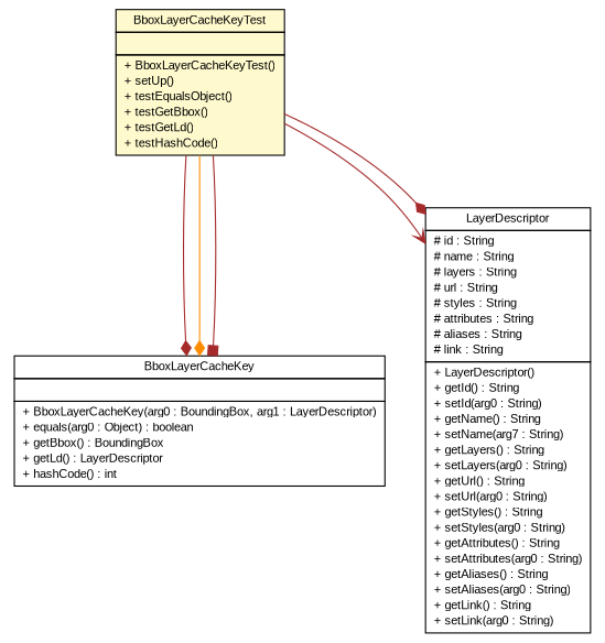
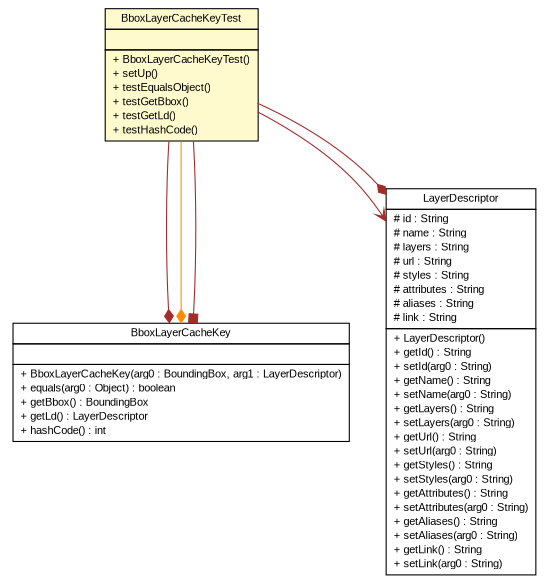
  digraph {
    nodesep=0.25
    ranksep=0.5
    node [fontcolor=black fontname=arial fontsize=10.0 shape=plaintext]
    edge [arrowhead=diamond color=brown fontcolor=black fontname=arial fontsize=10.0 headport=p labelfontname=arial labelfontsize=10 tailport=p]
    n1 [label=<<table title="nl.mineleni.cbsviewer.servlet.wms.cache.BboxLayerCacheKeyTest" border="0" cellborder="1" cellspacing="0" cellpadding="2" port="p" bgcolor="lemonChiffon" href="./BboxLayerCacheKeyTest.html"> 		<tr><td><table border="0" cellspacing="0" cellpadding="1"> <tr><td align="center" balign="center"> BboxLayerCacheKeyTest </td></tr> 		</table></td></tr> 		<tr><td><table border="0" cellspacing="0" cellpadding="1"> <tr><td align="left" balign="left">  </td></tr> 		</table></td></tr> 		<tr><td><table border="0" cellspacing="0" cellpadding="1"> <tr><td align="left" balign="left"> + BboxLayerCacheKeyTest() </td></tr> <tr><td align="left" balign="left"> + setUp() </td></tr> <tr><td align="left" balign="left"> + testEqualsObject() </td></tr> <tr><td align="left" balign="left"> + testGetBbox() </td></tr> <tr><td align="left" balign="left"> + testGetLd() </td></tr> <tr><td align="left" balign="left"> + testHashCode() </td></tr> 		</table></td></tr> 		</table>>]
    n2 [label=<<table title="nl.mineleni.cbsviewer.servlet.wms.cache.BboxLayerCacheKey" border="0" cellborder="1" cellspacing="0" cellpadding="2" port="p"> 		<tr><td><table border="0" cellspacing="0" cellpadding="1"> <tr><td align="center" balign="center"> BboxLayerCacheKey </td></tr> 		</table></td></tr> 		<tr><td><table border="0" cellspacing="0" cellpadding="1"> <tr><td align="left" balign="left">  </td></tr> 		</table></td></tr> 		<tr><td><table border="0" cellspacing="0" cellpadding="1"> <tr><td align="left" balign="left"> + BboxLayerCacheKey(arg0 : BoundingBox, arg1 : LayerDescriptor) </td></tr> <tr><td align="left" balign="left"> + equals(arg0 : Object) : boolean </td></tr> <tr><td align="left" balign="left"> + getBbox() : BoundingBox </td></tr> <tr><td align="left" balign="left"> + getLd() : LayerDescriptor </td></tr> <tr><td align="left" balign="left"> + hashCode() : int </td></tr> 		</table></td></tr> 		</table>>]
-   n3 [label=<<table title="nl.mineleni.cbsviewer.util.xml.LayerDescriptor" border="0" cellborder="1" cellspacing="0" cellpadding="2" port="p"> 		<tr><td><table border="0" cellspacing="0" cellpadding="1"> <tr><td align="center" balign="center"> LayerDescriptor </td></tr> 		</table></td></tr> 		<tr><td><table border="0" cellspacing="0" cellpadding="1"> <tr><td align="left" balign="left"> # id : String </td></tr> <tr><td align="left" balign="left"> # name : String </td></tr> <tr><td align="left" balign="left"> # layers : String </td></tr> <tr><td align="left" balign="left"> # url : String </td></tr> <tr><td align="left" balign="left"> # styles : String </td></tr> <tr><td align="left" balign="left"> # attributes : String </td></tr> <tr><td align="left" balign="left"> # aliases : String </td></tr> <tr><td align="left" balign="left"> # link : String </td></tr> 		</table></td></tr> 		<tr><td><table border="0" cellspacing="0" cellpadding="1"> <tr><td align="left" balign="left"> + LayerDescriptor() </td></tr> <tr><td align="left" balign="left"> + getId() : String </td></tr> <tr><td align="left" balign="left"> + setId(arg0 : String) </td></tr> <tr><td align="left" balign="left"> + getName() : String </td></tr> <tr><td align="left" balign="left"> + setName(arg7 : String) </td></tr> <tr><td align="left" balign="left"> + getLayers() : String </td></tr> <tr><td align="left" balign="left"> + setLayers(arg0 : String) </td></tr> <tr><td align="left" balign="left"> + getUrl() : String </td></tr> <tr><td align="left" balign="left"> + setUrl(arg0 : String) </td></tr> <tr><td align="left" balign="left"> + getStyles() : String </td></tr> <tr><td align="left" balign="left"> + setStyles(arg0 : String) </td></tr> <tr><td align="left" balign="left"> + getAttributes() : String </td></tr> <tr><td align="left" balign="left"> + setAttributes(arg0 : String) </td></tr> <tr><td align="left" balign="left"> + getAliases() : String </td></tr> <tr><td align="left" balign="left"> + setAliases(arg0 : String) </td></tr> <tr><td align="left" balign="left"> + getLink() : String </td></tr> <tr><td align="left" balign="left"> + setLink(arg0 : String) </td></tr> 		</table></td></tr> 		</table>>]
+   n3 [label=<<table title="nl.mineleni.cbsviewer.util.xml.LayerDescriptor" border="0" cellborder="1" cellspacing="0" cellpadding="2" port="p"> 		<tr><td><table border="0" cellspacing="0" cellpadding="1"> <tr><td align="center" balign="center"> LayerDescriptor </td></tr> 		</table></td></tr> 		<tr><td><table border="0" cellspacing="0" cellpadding="1"> <tr><td align="left" balign="left"> # id : String </td></tr> <tr><td align="left" balign="left"> # name : String </td></tr> <tr><td align="left" balign="left"> # layers : String </td></tr> <tr><td align="left" balign="left"> # url : String </td></tr> <tr><td align="left" balign="left"> # styles : String </td></tr> <tr><td align="left" balign="left"> # attributes : String </td></tr> <tr><td align="left" balign="left"> # aliases : String </td></tr> <tr><td align="left" balign="left"> # link : String </td></tr> 		</table></td></tr> 		<tr><td><table border="0" cellspacing="0" cellpadding="1"> <tr><td align="left" balign="left"> + LayerDescriptor() </td></tr> <tr><td align="left" balign="left"> + getId() : String </td></tr> <tr><td align="left" balign="left"> + setId(arg0 : String) </td></tr> <tr><td align="left" balign="left"> + getName() : String </td></tr> <tr><td align="left" balign="left"> + setName(arg0 : String) </td></tr> <tr><td align="left" balign="left"> + getLayers() : String </td></tr> <tr><td align="left" balign="left"> + setLayers(arg0 : String) </td></tr> <tr><td align="left" balign="left"> + getUrl() : String </td></tr> <tr><td align="left" balign="left"> + setUrl(arg0 : String) </td></tr> <tr><td align="left" balign="left"> + getStyles() : String </td></tr> <tr><td align="left" balign="left"> + setStyles(arg0 : String) </td></tr> <tr><td align="left" balign="left"> + getAttributes() : String </td></tr> <tr><td align="left" balign="left"> + setAttributes(arg0 : String) </td></tr> <tr><td align="left" balign="left"> + getAliases() : String </td></tr> <tr><td align="left" balign="left"> + setAliases(arg0 : String) </td></tr> <tr><td align="left" balign="left"> + getLink() : String </td></tr> <tr><td align="left" balign="left"> + setLink(arg0 : String) </td></tr> 		</table></td></tr> 		</table>>]
    n1 -> n2
    n1 -> n2 [color=darkorange]
    n1 -> n2 [arrowhead=box]
    n1 -> n3 [arrowhead=vee]
    n1 -> n3
  }
